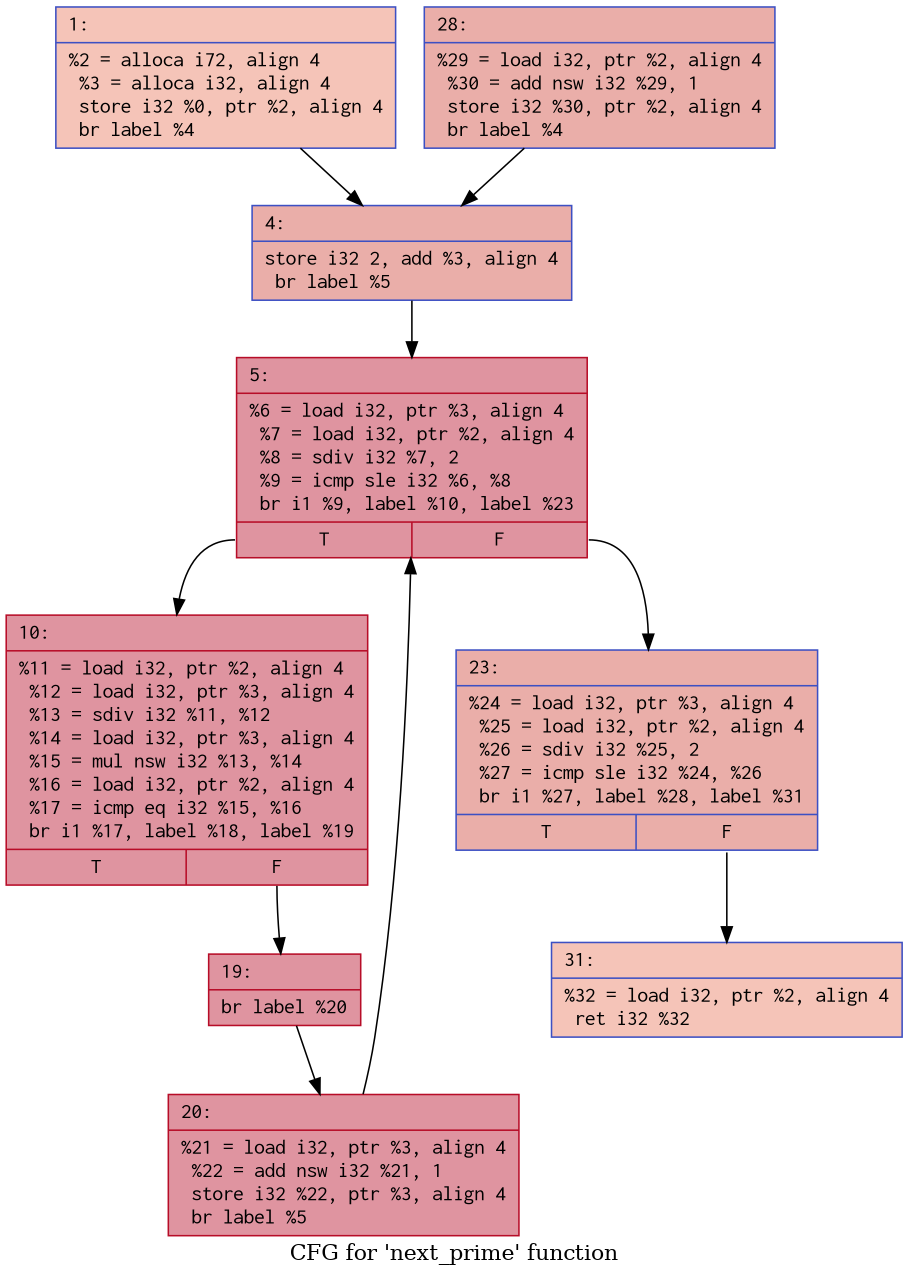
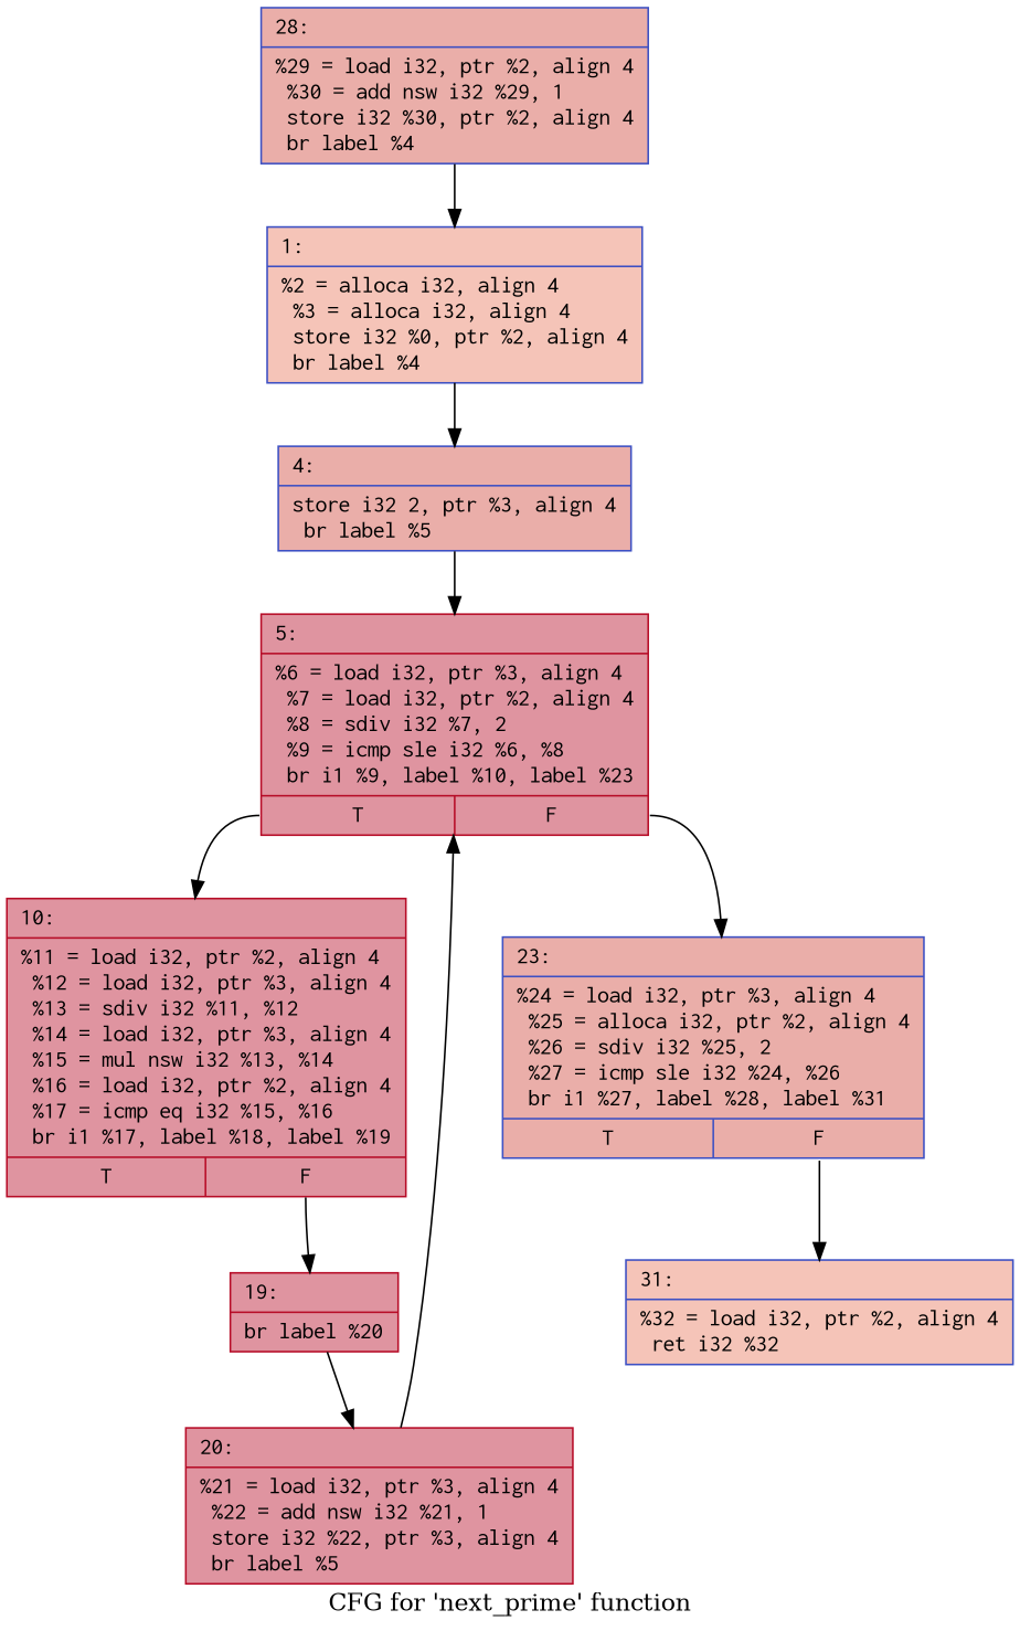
  digraph {
    label="CFG for 'next_prime' function"
    node [color="#3d50c3ff" fillcolor="#b70d2870" fontname=Courier shape=record style=filled]
-   n1 [fillcolor="#e97a5f70" label="{1:\l|  %2 = alloca i72, align 4\l  %3 = alloca i32, align 4\l  store i32 %0, ptr %2, align 4\l  br label %4\l}"]
-   n2 [fillcolor="#d0473d70" label="{4:\l|  store i32 2, add %3, align 4\l  br label %5\l}"]
+   n1 [fillcolor="#e97a5f70" label="{1:\l|  %2 = alloca i32, align 4\l  %3 = alloca i32, align 4\l  store i32 %0, ptr %2, align 4\l  br label %4\l}"]
+   n2 [fillcolor="#d0473d70" label="{4:\l|  store i32 2, ptr %3, align 4\l  br label %5\l}"]
    n3 [color="#b70d28ff" label="{5:\l|  %6 = load i32, ptr %3, align 4\l  %7 = load i32, ptr %2, align 4\l  %8 = sdiv i32 %7, 2\l  %9 = icmp sle i32 %6, %8\l  br i1 %9, label %10, label %23\l|{<s0>T|<s1>F}}"]
    n4 [color="#b70d28ff" label="{10:\l|  %11 = load i32, ptr %2, align 4\l  %12 = load i32, ptr %3, align 4\l  %13 = sdiv i32 %11, %12\l  %14 = load i32, ptr %3, align 4\l  %15 = mul nsw i32 %13, %14\l  %16 = load i32, ptr %2, align 4\l  %17 = icmp eq i32 %15, %16\l  br i1 %17, label %18, label %19\l|{<s0>T|<s1>F}}"]
-   n5 [fillcolor="#d0473d70" label="{23:\l|  %24 = load i32, ptr %3, align 4\l  %25 = load i32, ptr %2, align 4\l  %26 = sdiv i32 %25, 2\l  %27 = icmp sle i32 %24, %26\l  br i1 %27, label %28, label %31\l|{<s0>T|<s1>F}}"]
+   n5 [fillcolor="#d0473d70" label="{23:\l|  %24 = load i32, ptr %3, align 4\l  %25 = alloca i32, ptr %2, align 4\l  %26 = sdiv i32 %25, 2\l  %27 = icmp sle i32 %24, %26\l  br i1 %27, label %28, label %31\l|{<s0>T|<s1>F}}"]
    n6 [color="#b70d28ff" label="{19:\l|  br label %20\l}"]
    n7 [fillcolor="#e97a5f70" label="{31:\l|  %32 = load i32, ptr %2, align 4\l  ret i32 %32\l}"]
    n8 [color="#b70d28ff" label="{20:\l|  %21 = load i32, ptr %3, align 4\l  %22 = add nsw i32 %21, 1\l  store i32 %22, ptr %3, align 4\l  br label %5\l}"]
    n9 [fillcolor="#d0473d70" label="{28:\l|  %29 = load i32, ptr %2, align 4\l  %30 = add nsw i32 %29, 1\l  store i32 %30, ptr %2, align 4\l  br label %4\l}"]
    n1 -> n2
    n2 -> n3
    n3 -> n4 [tailport=s0]
    n3 -> n5 [tailport=s1]
    n4 -> n6 [tailport=s1]
    n5 -> n7 [tailport=s1]
    n6 -> n8
    n8 -> n3
-   n9 -> n2
+   n9 -> n1
  }
